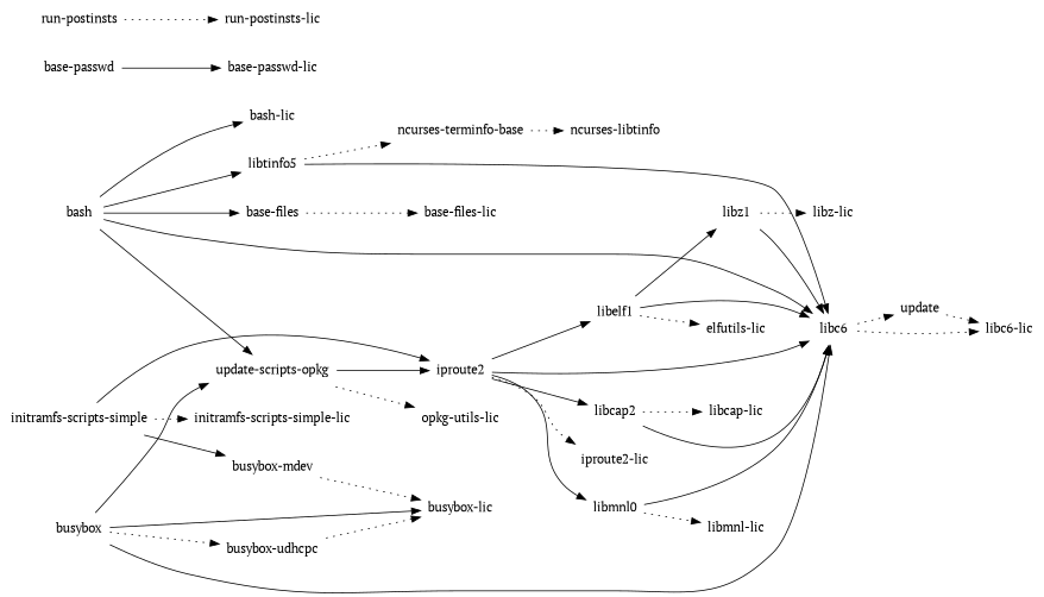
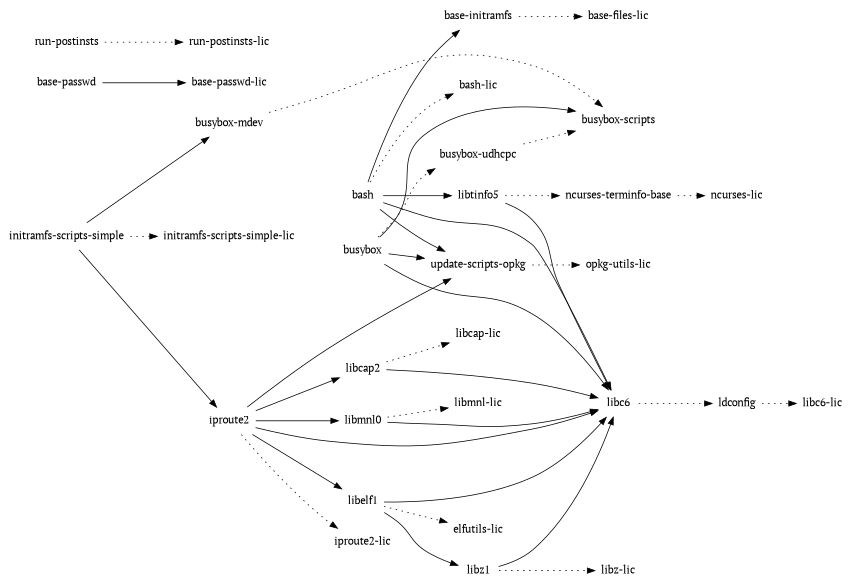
  digraph {
    fontname="PT Serif"
    rankdir=LR
    node [fontname="PT Serif" shape=plaintext]
    edge [fontname="PT Serif"]
-   "base-files"
+   "base-files" [label="base-initramfs"]
    "base-files-lic"
    "base-passwd"
    "base-passwd-lic"
    bash
    "bash-lic"
    libc6
    libtinfo5
    n9 [label="update-scripts-opkg"]
-   ldconfig [label=update]
+   ldconfig
    "libc6-lic"
    "ncurses-terminfo-base"
    "opkg-utils-lic"
-   "ncurses-lic" [label="ncurses-libtinfo"]
+   "ncurses-lic"
    busybox
-   "busybox-lic"
+   "busybox-lic" [label="busybox-scripts"]
    "busybox-udhcpc"
    "busybox-mdev"
    "initramfs-scripts-simple"
    "initramfs-scripts-simple-lic"
    iproute2
    "iproute2-lic"
    libcap2
    libelf1
    libmnl0
    "libcap-lic"
    "elfutils-lic"
    libz1
    "libmnl-lic"
    "libz-lic"
    "run-postinsts"
    "run-postinsts-lic"
    "base-files" -> "base-files-lic" [style=dotted]
    "base-passwd" -> "base-passwd-lic" [style=solid]
    bash -> "base-files"
-   bash -> "bash-lic" [style=solid]
+   bash -> "bash-lic" [style=dotted]
    bash -> libc6
    bash -> libtinfo5
    bash -> n9
    libc6 -> ldconfig [style=dotted]
-   libc6 -> "libc6-lic" [style=dotted]
    libtinfo5 -> libc6
    libtinfo5 -> "ncurses-terminfo-base" [style=dotted]
    n9 -> "opkg-utils-lic" [style=dotted]
    ldconfig -> "libc6-lic" [style=dotted]
    "ncurses-terminfo-base" -> "ncurses-lic" [style=dotted]
    busybox -> libc6
    busybox -> n9
    busybox -> "busybox-lic" [style=solid]
    busybox -> "busybox-udhcpc" [style=dotted]
    "busybox-udhcpc" -> "busybox-lic" [style=dotted]
    "busybox-mdev" -> "busybox-lic" [style=dotted]
    "initramfs-scripts-simple" -> "busybox-mdev"
    "initramfs-scripts-simple" -> "initramfs-scripts-simple-lic" [style=dotted]
    "initramfs-scripts-simple" -> iproute2
    iproute2 -> libc6
-   n9 -> iproute2
+   iproute2 -> n9
    iproute2 -> "iproute2-lic" [style=dotted]
    iproute2 -> libcap2
    iproute2 -> libelf1
    iproute2 -> libmnl0
    libcap2 -> libc6
    libcap2 -> "libcap-lic" [style=dotted]
    libelf1 -> libc6
    libelf1 -> "elfutils-lic" [style=dotted]
    libelf1 -> libz1
    libmnl0 -> libc6
    libmnl0 -> "libmnl-lic" [style=dotted]
    libz1 -> libc6
    libz1 -> "libz-lic" [style=dotted]
    "run-postinsts" -> "run-postinsts-lic" [style=dotted]
  }
